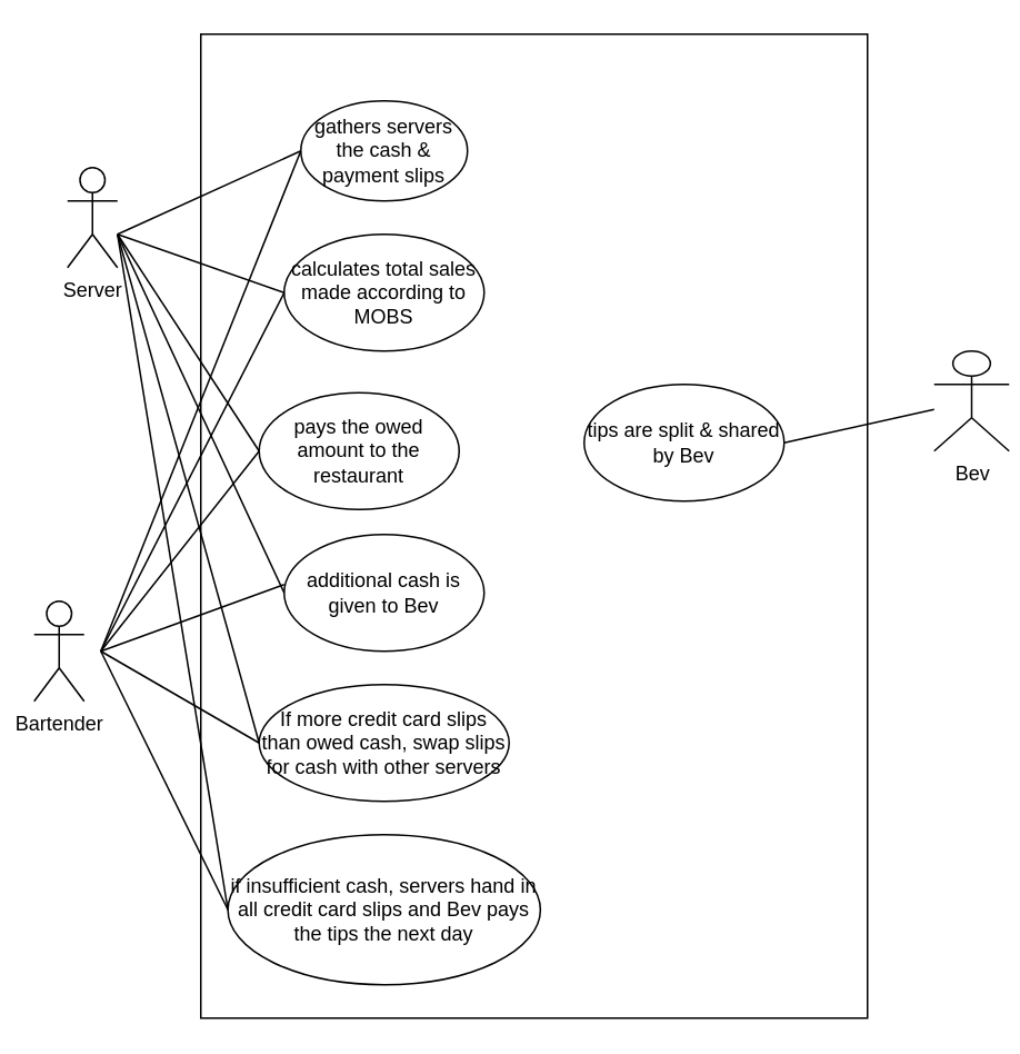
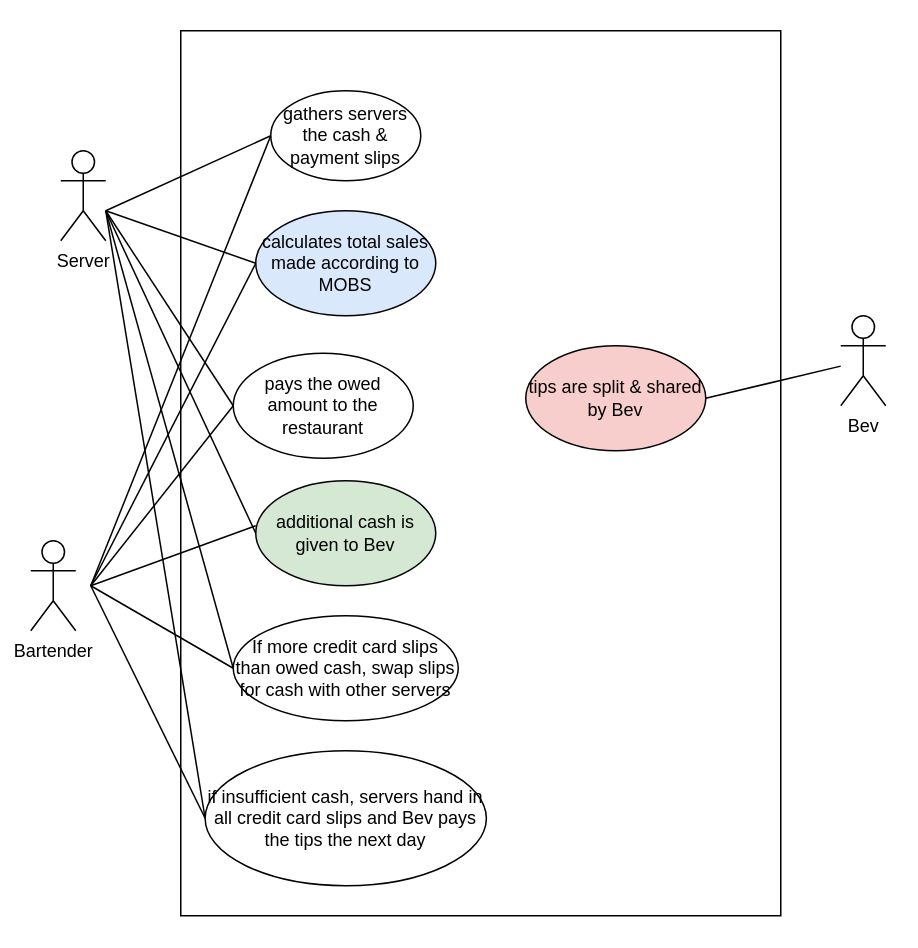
  <mxCell id="0" />
  <mxCell id="1" parent="0" />
  <mxCell id="2" value="" style="rounded=0;whiteSpace=wrap;html=1;" vertex="1" parent="1"><mxGeometry x="120" y="20" width="400" height="590" as="geometry" /></mxCell>
  <mxCell id="3" value="Server" style="shape=umlActor;verticalLabelPosition=bottom;verticalAlign=top;html=1;outlineConnect=0;" vertex="1" parent="1"><mxGeometry x="40" y="100" width="30" height="60" as="geometry" /></mxCell>
  <mxCell id="4" value="Bartender" style="shape=umlActor;verticalLabelPosition=bottom;verticalAlign=top;html=1;outlineConnect=0;" vertex="1" parent="1"><mxGeometry x="20" y="360" width="30" height="60" as="geometry" /></mxCell>
  <mxCell id="5" value="gathers servers the cash &amp;amp; payment slips" style="ellipse;whiteSpace=wrap;html=1;" vertex="1" parent="1"><mxGeometry x="180" y="60" width="100" height="60" as="geometry" /></mxCell>
- <mxCell id="6" value="calculates total sales made according to MOBS" style="ellipse;whiteSpace=wrap;html=1;" vertex="1" parent="1"><mxGeometry x="170" y="140" width="120" height="70" as="geometry" /></mxCell>
+ <mxCell id="6" value="calculates total sales made according to MOBS" style="ellipse;whiteSpace=wrap;html=1;fillColor=#dae8fc;" vertex="1" parent="1"><mxGeometry x="170" y="140" width="120" height="70" as="geometry" /></mxCell>
  <mxCell id="7" value="pays the owed amount to the restaurant" style="ellipse;whiteSpace=wrap;html=1;" vertex="1" parent="1"><mxGeometry x="155" y="235" width="120" height="70" as="geometry" /></mxCell>
- <mxCell id="8" value="additional cash is given to Bev" style="ellipse;whiteSpace=wrap;html=1;" vertex="1" parent="1"><mxGeometry x="170" y="320" width="120" height="70" as="geometry" /></mxCell>
- <mxCell id="9" value="tips are split &amp;amp; shared by Bev" style="ellipse;whiteSpace=wrap;html=1;" vertex="1" parent="1"><mxGeometry x="350" y="230" width="120" height="70" as="geometry" /></mxCell>
- <mxCell id="10" value="Bev" style="shape=umlActor;verticalLabelPosition=bottom;verticalAlign=top;html=1;outlineConnect=0;" vertex="1" parent="1"><mxGeometry x="560" y="210" width="45" height="60" as="geometry" /></mxCell>
+ <mxCell id="8" value="additional cash is given to Bev" style="ellipse;whiteSpace=wrap;html=1;fillColor=#d5e8d4;" vertex="1" parent="1"><mxGeometry x="170" y="320" width="120" height="70" as="geometry" /></mxCell>
+ <mxCell id="9" value="tips are split &amp;amp; shared by Bev" style="ellipse;whiteSpace=wrap;html=1;fillColor=#f8cecc;" vertex="1" parent="1"><mxGeometry x="350" y="230" width="120" height="70" as="geometry" /></mxCell>
+ <mxCell id="10" value="Bev" style="shape=umlActor;verticalLabelPosition=bottom;verticalAlign=top;html=1;outlineConnect=0;" vertex="1" parent="1"><mxGeometry x="560" y="210" width="30" height="60" as="geometry" /></mxCell>
  <mxCell id="11" value="If more credit card slips than owed cash, swap slips for cash with other servers" style="ellipse;whiteSpace=wrap;html=1;" vertex="1" parent="1"><mxGeometry x="155" y="410" width="150" height="70" as="geometry" /></mxCell>
  <mxCell id="12" value="if insufficient cash, servers hand in all credit card slips and Bev pays the tips the next day" style="ellipse;whiteSpace=wrap;html=1;" vertex="1" parent="1"><mxGeometry x="136.25" y="500" width="187.5" height="90" as="geometry" /></mxCell>
  <mxCell id="13" value="" style="endArrow=none;html=1;rounded=0;entryX=0;entryY=0.5;entryDx=0;entryDy=0;" edge="1" parent="1" target="5"><mxGeometry width="50" height="50" relative="1" as="geometry"><mxPoint x="70" y="140" as="sourcePoint" /><mxPoint x="120" y="90" as="targetPoint" /></mxGeometry></mxCell>
  <mxCell id="14" value="" style="endArrow=none;html=1;rounded=0;entryX=0;entryY=0.5;entryDx=0;entryDy=0;" edge="1" parent="1" target="5"><mxGeometry width="50" height="50" relative="1" as="geometry"><mxPoint x="60" y="390" as="sourcePoint" /><mxPoint x="180" y="210" as="targetPoint" /></mxGeometry></mxCell>
  <mxCell id="15" value="" style="endArrow=none;html=1;rounded=0;entryX=0;entryY=0.5;entryDx=0;entryDy=0;" edge="1" parent="1" target="6"><mxGeometry width="50" height="50" relative="1" as="geometry"><mxPoint x="70" y="140" as="sourcePoint" /><mxPoint x="190" y="100" as="targetPoint" /></mxGeometry></mxCell>
  <mxCell id="16" value="" style="endArrow=none;html=1;rounded=0;entryX=0;entryY=0.5;entryDx=0;entryDy=0;" edge="1" parent="1" target="6"><mxGeometry width="50" height="50" relative="1" as="geometry"><mxPoint x="60" y="390" as="sourcePoint" /><mxPoint x="190" y="100" as="targetPoint" /></mxGeometry></mxCell>
  <mxCell id="17" value="" style="endArrow=none;html=1;rounded=0;entryX=0;entryY=0.5;entryDx=0;entryDy=0;" edge="1" parent="1" target="7"><mxGeometry width="50" height="50" relative="1" as="geometry"><mxPoint x="70" y="140" as="sourcePoint" /><mxPoint x="180" y="185" as="targetPoint" /></mxGeometry></mxCell>
  <mxCell id="18" value="" style="endArrow=none;html=1;rounded=0;entryX=0;entryY=0.5;entryDx=0;entryDy=0;" edge="1" parent="1" target="8"><mxGeometry width="50" height="50" relative="1" as="geometry"><mxPoint x="70" y="140" as="sourcePoint" /><mxPoint x="180" y="275" as="targetPoint" /></mxGeometry></mxCell>
  <mxCell id="19" value="" style="endArrow=none;html=1;rounded=0;entryX=0;entryY=0.5;entryDx=0;entryDy=0;" edge="1" parent="1" target="11"><mxGeometry width="50" height="50" relative="1" as="geometry"><mxPoint x="70" y="140" as="sourcePoint" /><mxPoint x="180" y="365" as="targetPoint" /></mxGeometry></mxCell>
  <mxCell id="20" value="" style="endArrow=none;html=1;rounded=0;entryX=0;entryY=0.5;entryDx=0;entryDy=0;" edge="1" parent="1" target="12"><mxGeometry width="50" height="50" relative="1" as="geometry"><mxPoint x="70" y="140" as="sourcePoint" /><mxPoint x="190" y="375" as="targetPoint" /></mxGeometry></mxCell>
  <mxCell id="21" value="" style="endArrow=none;html=1;rounded=0;entryX=0;entryY=0.5;entryDx=0;entryDy=0;" edge="1" parent="1" target="7"><mxGeometry width="50" height="50" relative="1" as="geometry"><mxPoint x="60" y="390" as="sourcePoint" /><mxPoint x="180" y="185" as="targetPoint" /></mxGeometry></mxCell>
  <mxCell id="22" value="" style="endArrow=none;html=1;rounded=0;" edge="1" parent="1"><mxGeometry width="50" height="50" relative="1" as="geometry"><mxPoint x="60" y="390" as="sourcePoint" /><mxPoint x="170" y="350" as="targetPoint" /></mxGeometry></mxCell>
  <mxCell id="23" value="" style="endArrow=none;html=1;rounded=0;entryX=0;entryY=0.5;entryDx=0;entryDy=0;" edge="1" parent="1" target="11"><mxGeometry width="50" height="50" relative="1" as="geometry"><mxPoint x="60" y="390" as="sourcePoint" /><mxPoint x="180" y="360" as="targetPoint" /></mxGeometry></mxCell>
  <mxCell id="24" value="" style="endArrow=none;html=1;rounded=0;entryX=0;entryY=0.5;entryDx=0;entryDy=0;" edge="1" parent="1" target="12"><mxGeometry width="50" height="50" relative="1" as="geometry"><mxPoint x="60" y="390" as="sourcePoint" /><mxPoint x="165" y="455" as="targetPoint" /></mxGeometry></mxCell>
  <mxCell id="25" value="" style="endArrow=none;html=1;rounded=0;" edge="1" parent="1" target="10"><mxGeometry width="50" height="50" relative="1" as="geometry"><mxPoint x="470" y="265" as="sourcePoint" /><mxPoint x="565" y="320" as="targetPoint" /></mxGeometry></mxCell>
